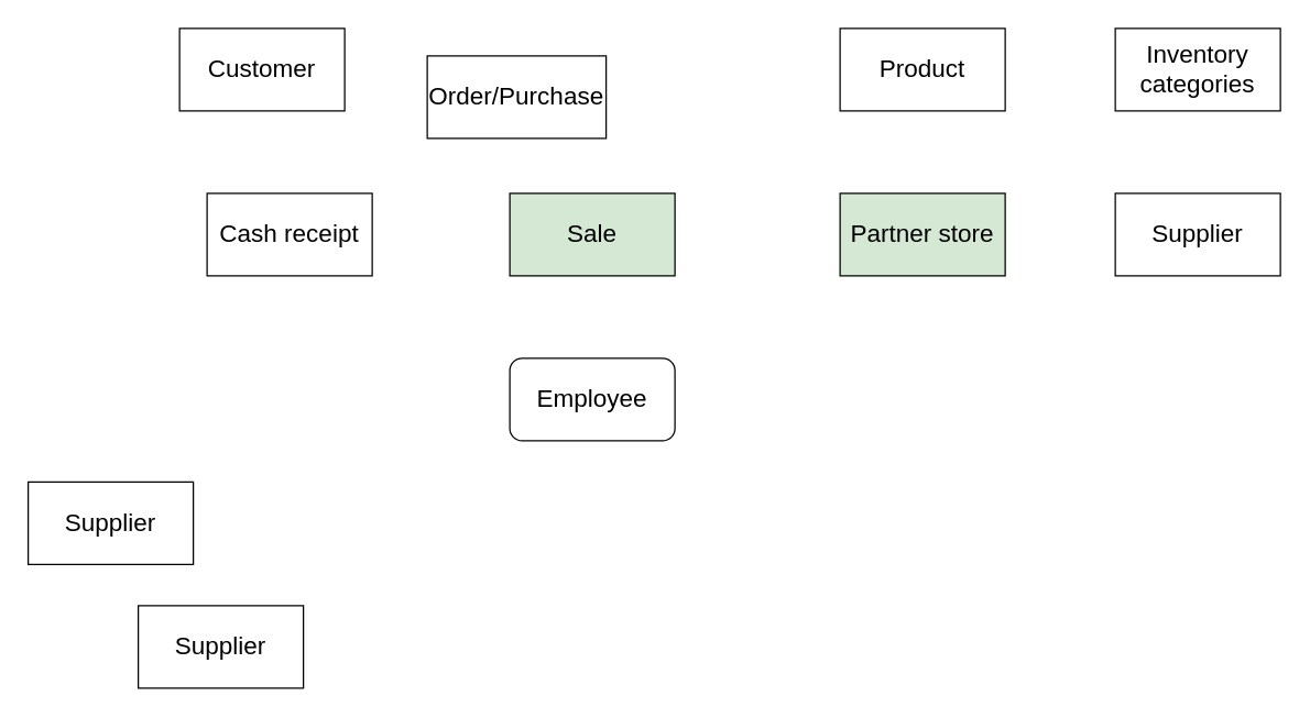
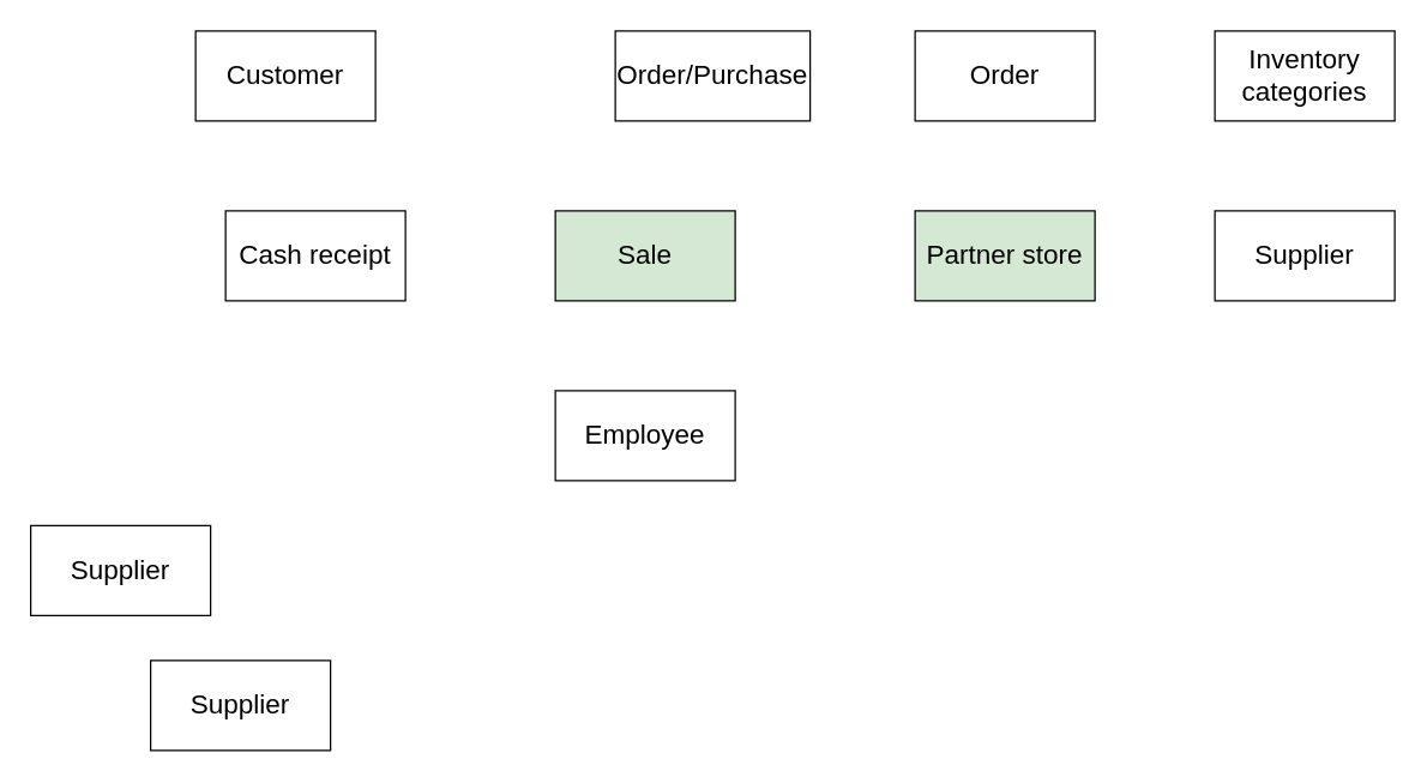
  <mxCell id="0" />
  <mxCell id="1" parent="0" />
  <mxCell id="2" value="&lt;font style=&quot;font-size: 18px&quot;&gt;Customer&lt;/font&gt;" style="rounded=0;whiteSpace=wrap;html=1;" vertex="1" parent="1"><mxGeometry x="130" y="20" width="120" height="60" as="geometry" /></mxCell>
  <mxCell id="3" value="&lt;font style=&quot;font-size: 18px&quot;&gt;Inventory categories&lt;/font&gt;" style="rounded=0;whiteSpace=wrap;html=1;" vertex="1" parent="1"><mxGeometry x="810" y="20" width="120" height="60" as="geometry" /></mxCell>
- <mxCell id="4" value="&lt;font style=&quot;font-size: 18px&quot;&gt;Product&lt;/font&gt;" style="rounded=0;whiteSpace=wrap;html=1;" vertex="1" parent="1"><mxGeometry x="610" y="20" width="120" height="60" as="geometry" /></mxCell>
+ <mxCell id="4" value="&lt;font style=&quot;font-size: 18px&quot;&gt;Order&lt;/font&gt;" style="rounded=0;whiteSpace=wrap;html=1;" vertex="1" parent="1"><mxGeometry x="610" y="20" width="120" height="60" as="geometry" /></mxCell>
  <mxCell id="5" value="&lt;font style=&quot;font-size: 18px&quot;&gt;Sale&lt;/font&gt;" style="rounded=0;whiteSpace=wrap;html=1;fillColor=#d5e8d4;" vertex="1" parent="1"><mxGeometry x="370" y="140" width="120" height="60" as="geometry" /></mxCell>
  <mxCell id="6" value="&lt;font style=&quot;font-size: 18px&quot;&gt;Supplier&lt;/font&gt;" style="rounded=0;whiteSpace=wrap;html=1;" vertex="1" parent="1"><mxGeometry x="100" y="440" width="120" height="60" as="geometry" /></mxCell>
  <mxCell id="7" value="&lt;font style=&quot;font-size: 18px&quot;&gt;Cash receipt&lt;/font&gt;" style="rounded=0;whiteSpace=wrap;html=1;" vertex="1" parent="1"><mxGeometry x="150" y="140" width="120" height="60" as="geometry" /></mxCell>
  <mxCell id="8" value="&lt;font style=&quot;font-size: 18px&quot;&gt;Supplier&lt;/font&gt;" style="rounded=0;whiteSpace=wrap;html=1;" vertex="1" parent="1"><mxGeometry x="20" y="350" width="120" height="60" as="geometry" /></mxCell>
  <mxCell id="9" value="&lt;font style=&quot;font-size: 18px&quot;&gt;Partner store&lt;/font&gt;" style="rounded=0;whiteSpace=wrap;html=1;fillColor=#d5e8d4;" vertex="1" parent="1"><mxGeometry x="610" y="140" width="120" height="60" as="geometry" /></mxCell>
  <mxCell id="10" value="&lt;font style=&quot;font-size: 18px&quot;&gt;Supplier&lt;/font&gt;" style="rounded=0;whiteSpace=wrap;html=1;" vertex="1" parent="1"><mxGeometry x="810" y="140" width="120" height="60" as="geometry" /></mxCell>
- <mxCell id="11" value="&lt;font style=&quot;font-size: 18px&quot;&gt;Order/Purchase&lt;/font&gt;" style="rounded=0;whiteSpace=wrap;html=1;" vertex="1" parent="1"><mxGeometry x="310" y="40" width="130" height="60" as="geometry" /></mxCell>
- <mxCell id="12" value="&lt;font style=&quot;font-size: 18px&quot;&gt;Employee&lt;/font&gt;" style="whiteSpace=wrap;html=1;rounded=1;" vertex="1" parent="1"><mxGeometry x="370" y="260" width="120" height="60" as="geometry" /></mxCell>
+ <mxCell id="11" value="&lt;font style=&quot;font-size: 18px&quot;&gt;Order/Purchase&lt;/font&gt;" style="rounded=0;whiteSpace=wrap;html=1;" vertex="1" parent="1"><mxGeometry x="410" y="20" width="130" height="60" as="geometry" /></mxCell>
+ <mxCell id="12" value="&lt;font style=&quot;font-size: 18px&quot;&gt;Employee&lt;/font&gt;" style="rounded=0;whiteSpace=wrap;html=1;" vertex="1" parent="1"><mxGeometry x="370" y="260" width="120" height="60" as="geometry" /></mxCell>
